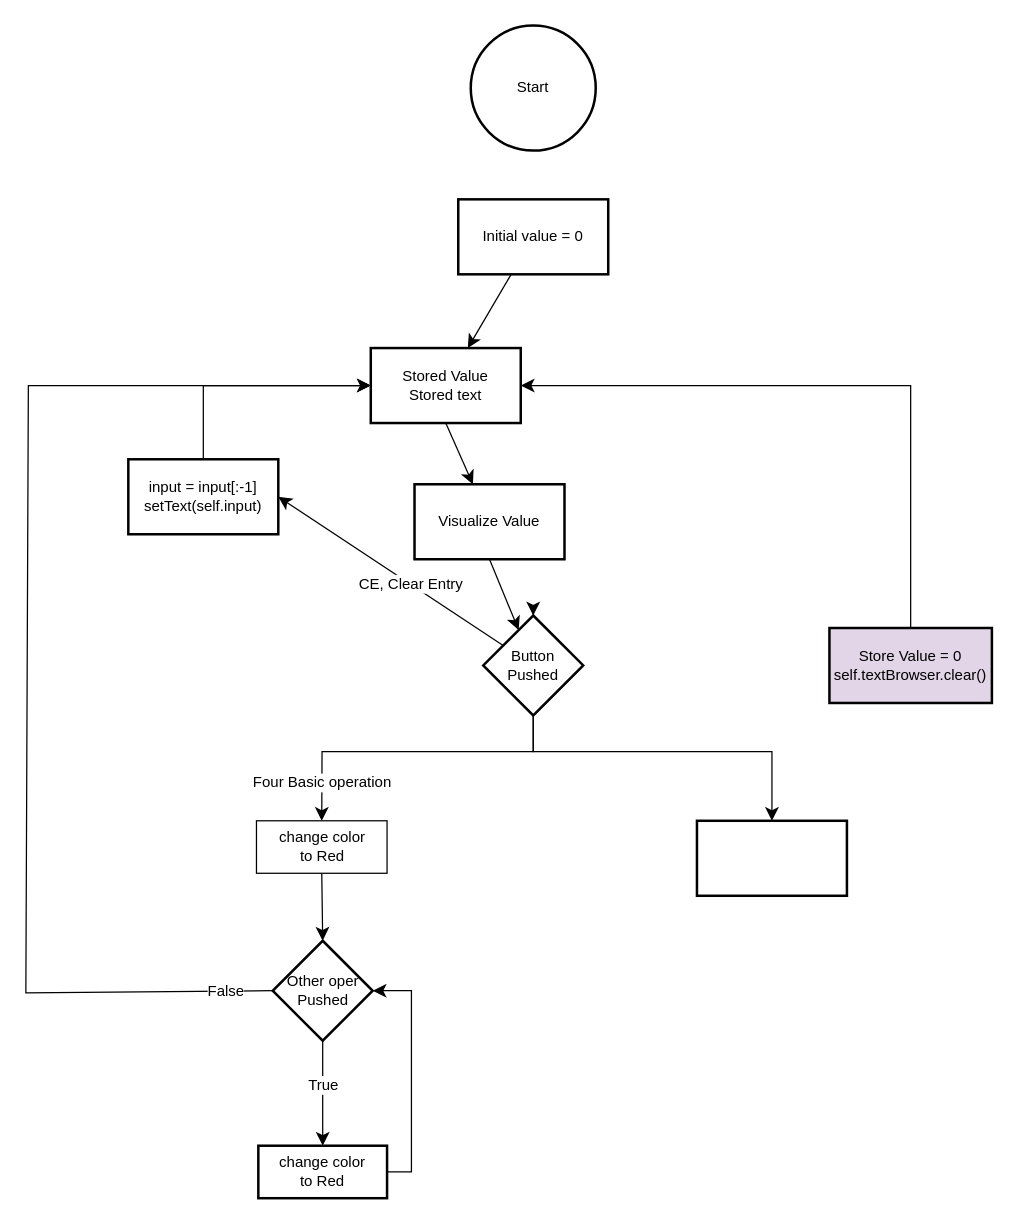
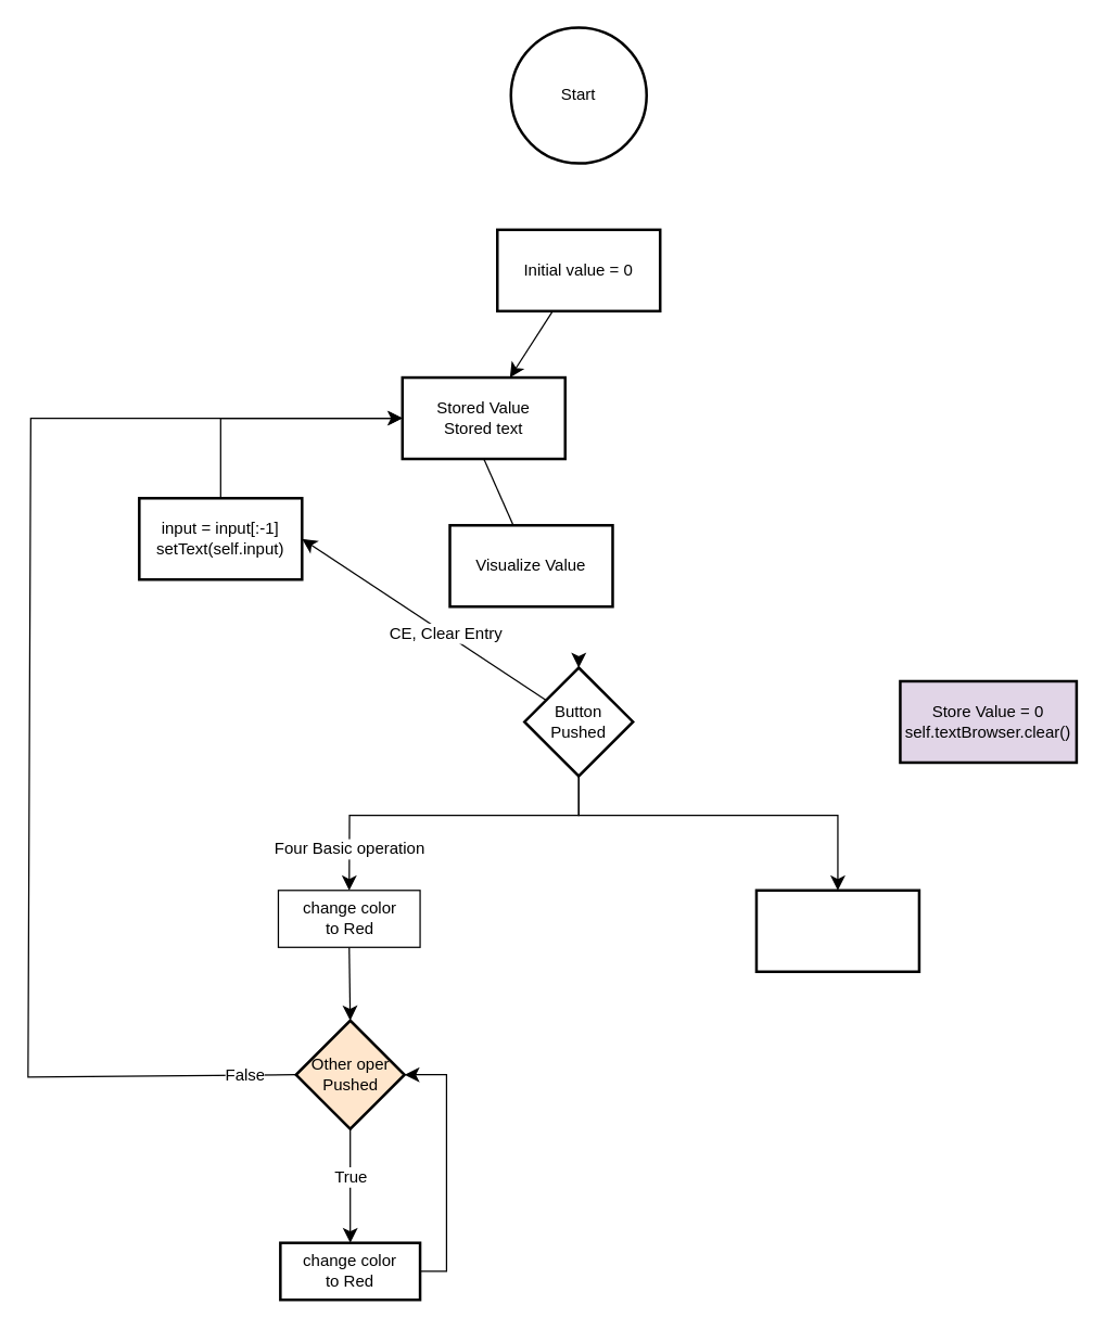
  <mxCell id="0" />
  <mxCell id="1" parent="0" />
  <mxCell id="2" value="Start" style="strokeWidth=2;html=1;shape=mxgraph.flowchart.start_2;whiteSpace=wrap;" vertex="1" parent="1"><mxGeometry x="376" y="20" width="100" height="100" as="geometry" /></mxCell>
  <mxCell id="3" value="" style="edgeStyle=none;curved=1;rounded=0;orthogonalLoop=1;jettySize=auto;html=1;fontSize=12;startSize=8;endSize=8;" edge="1" parent="1" target="12"><mxGeometry relative="1" as="geometry"><mxPoint x="426" y="491" as="sourcePoint" /></mxGeometry></mxCell>
- <mxCell id="4" value="" style="edgeStyle=none;curved=1;rounded=0;orthogonalLoop=1;jettySize=auto;html=1;fontSize=12;startSize=8;endSize=8;exitX=0.5;exitY=1;exitDx=0;exitDy=0;" edge="1" parent="1" source="15" target="14"><mxGeometry relative="1" as="geometry"><mxPoint x="426" y="361" as="sourcePoint" /></mxGeometry></mxCell>
+ <mxCell id="4" value="" style="edgeStyle=none;curved=1;rounded=0;orthogonalLoop=1;jettySize=auto;html=1;fontSize=12;startSize=8;endSize=8;exitX=0.5;exitY=1;exitDx=0;exitDy=0;endArrow=none;" edge="1" parent="1" source="15" target="14"><mxGeometry relative="1" as="geometry"><mxPoint x="426" y="361" as="sourcePoint" /></mxGeometry></mxCell>
  <mxCell id="5" value="" style="edgeStyle=none;curved=1;rounded=0;orthogonalLoop=1;jettySize=auto;html=1;fontSize=12;startSize=8;endSize=8;" edge="1" parent="1" source="6" target="15"><mxGeometry relative="1" as="geometry" /></mxCell>
- <mxCell id="6" value="Initial value&amp;nbsp;&lt;span style=&quot;background-color: initial;&quot;&gt;= 0&lt;/span&gt;" style="whiteSpace=wrap;html=1;strokeWidth=2;" vertex="1" parent="1"><mxGeometry x="366" y="159" width="120" height="60" as="geometry" /></mxCell>
+ <mxCell id="6" value="Initial value&amp;nbsp;&lt;span style=&quot;background-color: initial;&quot;&gt;= 0&lt;/span&gt;" style="whiteSpace=wrap;html=1;strokeWidth=2;" vertex="1" parent="1"><mxGeometry x="366" y="169" width="120" height="60" as="geometry" /></mxCell>
  <mxCell id="7" value="" style="edgeStyle=none;curved=0;rounded=0;orthogonalLoop=1;jettySize=auto;html=1;fontSize=12;startSize=8;endSize=8;entryX=0.5;entryY=0;entryDx=0;entryDy=0;" edge="1" parent="1" source="12" target="24"><mxGeometry relative="1" as="geometry"><mxPoint x="111" y="685" as="targetPoint" /><Array as="points"><mxPoint x="426" y="601" /><mxPoint x="257" y="601" /></Array></mxGeometry></mxCell>
  <mxCell id="8" value="&lt;span style=&quot;text-wrap: wrap;&quot;&gt;Four&amp;nbsp;&lt;/span&gt;&lt;span style=&quot;text-wrap: wrap; background-color: initial;&quot;&gt;Basic&amp;nbsp;&lt;/span&gt;&lt;span style=&quot;text-wrap: wrap;&quot;&gt;operation&lt;/span&gt;" style="edgeLabel;html=1;align=center;verticalAlign=middle;resizable=0;points=[];fontSize=12;" vertex="1" connectable="0" parent="7"><mxGeometry x="0.866" relative="1" as="geometry"><mxPoint y="-13" as="offset" /></mxGeometry></mxCell>
  <mxCell id="9" value="" style="edgeStyle=none;curved=1;rounded=0;orthogonalLoop=1;jettySize=auto;html=1;fontSize=12;startSize=8;endSize=8;entryX=1;entryY=0.5;entryDx=0;entryDy=0;" edge="1" parent="1" source="12" target="28"><mxGeometry relative="1" as="geometry"><mxPoint x="188" y="532" as="targetPoint" /></mxGeometry></mxCell>
  <mxCell id="10" value="CE, Clear Entry" style="edgeLabel;html=1;align=center;verticalAlign=middle;resizable=0;points=[];fontSize=12;" vertex="1" connectable="0" parent="9"><mxGeometry x="-0.17" y="-1" relative="1" as="geometry"><mxPoint y="1" as="offset" /></mxGeometry></mxCell>
  <mxCell id="11" value="" style="edgeStyle=none;curved=0;rounded=0;orthogonalLoop=1;jettySize=auto;html=1;fontSize=12;startSize=8;endSize=8;entryX=0.5;entryY=0;entryDx=0;entryDy=0;" edge="1" parent="1" source="12" target="29"><mxGeometry relative="1" as="geometry"><Array as="points"><mxPoint x="426" y="601" /><mxPoint x="617" y="601" /></Array></mxGeometry></mxCell>
  <mxCell id="12" value="Button&lt;br&gt;Pushed" style="rhombus;whiteSpace=wrap;html=1;strokeWidth=2;" vertex="1" parent="1"><mxGeometry x="386" y="492" width="80" height="80" as="geometry" /></mxCell>
- <mxCell id="13" value="" style="edgeStyle=none;curved=1;rounded=0;orthogonalLoop=1;jettySize=auto;html=1;fontSize=12;startSize=8;endSize=8;exitX=0.5;exitY=1;exitDx=0;exitDy=0;" edge="1" parent="1" source="14" target="12"><mxGeometry relative="1" as="geometry" /></mxCell>
  <mxCell id="14" value="Visualize Value" style="whiteSpace=wrap;html=1;strokeWidth=2;" vertex="1" parent="1"><mxGeometry x="331" y="387" width="120" height="60" as="geometry" /></mxCell>
  <mxCell id="15" value="Stored Value&lt;div&gt;Stored text&lt;/div&gt;" style="whiteSpace=wrap;html=1;strokeWidth=2;" vertex="1" parent="1"><mxGeometry x="296" y="278" width="120" height="60" as="geometry" /></mxCell>
  <mxCell id="16" value="" style="edgeStyle=none;curved=1;rounded=0;orthogonalLoop=1;jettySize=auto;html=1;fontSize=12;startSize=8;endSize=8;" edge="1" parent="1" source="20" target="22"><mxGeometry relative="1" as="geometry" /></mxCell>
  <mxCell id="17" value="True" style="edgeLabel;html=1;align=center;verticalAlign=middle;resizable=0;points=[];fontSize=12;" vertex="1" connectable="0" parent="16"><mxGeometry x="-0.412" relative="1" as="geometry"><mxPoint y="10" as="offset" /></mxGeometry></mxCell>
- <mxCell id="18" style="edgeStyle=none;curved=0;rounded=0;orthogonalLoop=1;jettySize=auto;html=1;exitX=0;exitY=0.5;exitDx=0;exitDy=0;entryX=0;entryY=0.5;entryDx=0;entryDy=0;fontSize=12;startSize=8;endSize=8;" edge="1" parent="1" source="20" target="15"><mxGeometry relative="1" as="geometry"><Array as="points"><mxPoint x="20" y="794" /><mxPoint x="22" y="308" /></Array></mxGeometry></mxCell>
+ <mxCell id="18" style="edgeStyle=none;curved=0;rounded=0;orthogonalLoop=1;jettySize=auto;html=1;exitX=0;exitY=0.5;exitDx=0;exitDy=0;entryX=0;entryY=0.5;entryDx=0;entryDy=0;fontSize=12;startSize=8;endSize=8;endArrow=open;" edge="1" parent="1" source="20" target="15"><mxGeometry relative="1" as="geometry"><Array as="points"><mxPoint x="20" y="794" /><mxPoint x="22" y="308" /></Array></mxGeometry></mxCell>
  <mxCell id="19" value="False" style="edgeLabel;html=1;align=center;verticalAlign=middle;resizable=0;points=[];fontSize=12;" vertex="1" connectable="0" parent="18"><mxGeometry x="-0.93" y="-3" relative="1" as="geometry"><mxPoint x="-4" y="3" as="offset" /></mxGeometry></mxCell>
- <mxCell id="20" value="&lt;div&gt;&lt;span style=&quot;background-color: initial;&quot;&gt;Other oper&lt;/span&gt;&lt;/div&gt;&lt;div&gt;&lt;span style=&quot;background-color: initial;&quot;&gt;Pushed&lt;/span&gt;&lt;/div&gt;" style="rhombus;whiteSpace=wrap;html=1;strokeWidth=2;" vertex="1" parent="1"><mxGeometry x="217.53" y="752.26" width="80" height="80" as="geometry" /></mxCell>
+ <mxCell id="20" value="&lt;div&gt;&lt;span style=&quot;background-color: initial;&quot;&gt;Other oper&lt;/span&gt;&lt;/div&gt;&lt;div&gt;&lt;span style=&quot;background-color: initial;&quot;&gt;Pushed&lt;/span&gt;&lt;/div&gt;" style="rhombus;whiteSpace=wrap;html=1;strokeWidth=2;fillColor=#ffe6cc;" vertex="1" parent="1"><mxGeometry x="217.53" y="752.26" width="80" height="80" as="geometry" /></mxCell>
  <mxCell id="21" style="edgeStyle=none;curved=0;rounded=0;orthogonalLoop=1;jettySize=auto;html=1;fontSize=12;startSize=8;endSize=8;entryX=1;entryY=0.5;entryDx=0;entryDy=0;" edge="1" parent="1" target="20"><mxGeometry relative="1" as="geometry"><mxPoint x="218.53" y="792.18" as="targetPoint" /><mxPoint x="309.53" y="937.26" as="sourcePoint" /><Array as="points"><mxPoint x="328.53" y="937.26" /><mxPoint x="328.53" y="792.26" /></Array></mxGeometry></mxCell>
  <mxCell id="22" value="change color&lt;div&gt;to Red&lt;/div&gt;" style="whiteSpace=wrap;html=1;strokeWidth=2;" vertex="1" parent="1"><mxGeometry x="206.03" y="916.26" width="103" height="42" as="geometry" /></mxCell>
  <mxCell id="23" style="edgeStyle=none;curved=1;rounded=0;orthogonalLoop=1;jettySize=auto;html=1;exitX=0.5;exitY=1;exitDx=0;exitDy=0;entryX=0.5;entryY=0;entryDx=0;entryDy=0;fontSize=12;startSize=8;endSize=8;" edge="1" parent="1" source="24" target="20"><mxGeometry relative="1" as="geometry"><mxPoint x="256.78" y="753.26" as="sourcePoint" /><mxPoint x="256.78" y="784.26" as="targetPoint" /></mxGeometry></mxCell>
  <mxCell id="24" value="change color&lt;div&gt;to Red&lt;/div&gt;" style="rounded=0;whiteSpace=wrap;html=1;" vertex="1" parent="1"><mxGeometry x="204.53" y="656.26" width="104.5" height="42" as="geometry" /></mxCell>
- <mxCell id="25" style="edgeStyle=none;curved=0;rounded=0;orthogonalLoop=1;jettySize=auto;html=1;exitX=0.5;exitY=0;exitDx=0;exitDy=0;entryX=1;entryY=0.5;entryDx=0;entryDy=0;fontSize=12;startSize=8;endSize=8;" edge="1" parent="1" source="26" target="15"><mxGeometry relative="1" as="geometry"><Array as="points"><mxPoint x="728" y="308" /></Array></mxGeometry></mxCell>
  <mxCell id="26" value="Store Value = 0&lt;div&gt;self.textBrowser.clear()&lt;br&gt;&lt;/div&gt;" style="whiteSpace=wrap;html=1;strokeWidth=2;fillColor=#e1d5e7;" vertex="1" parent="1"><mxGeometry x="663" y="502" width="130" height="60" as="geometry" /></mxCell>
  <mxCell id="27" style="edgeStyle=none;curved=0;rounded=0;orthogonalLoop=1;jettySize=auto;html=1;exitX=0.5;exitY=0;exitDx=0;exitDy=0;entryX=0;entryY=0.5;entryDx=0;entryDy=0;fontSize=12;startSize=8;endSize=8;" edge="1" parent="1" source="28" target="15"><mxGeometry relative="1" as="geometry"><Array as="points"><mxPoint x="162" y="308" /></Array></mxGeometry></mxCell>
  <mxCell id="28" value="input = input[:-1]&lt;div&gt;setText(self.input)&lt;/div&gt;" style="whiteSpace=wrap;html=1;strokeWidth=2;" vertex="1" parent="1"><mxGeometry x="102" y="367" width="120" height="60" as="geometry" /></mxCell>
  <mxCell id="29" value="" style="whiteSpace=wrap;html=1;strokeWidth=2;" vertex="1" parent="1"><mxGeometry x="557" y="656.26" width="120" height="60" as="geometry" /></mxCell>
